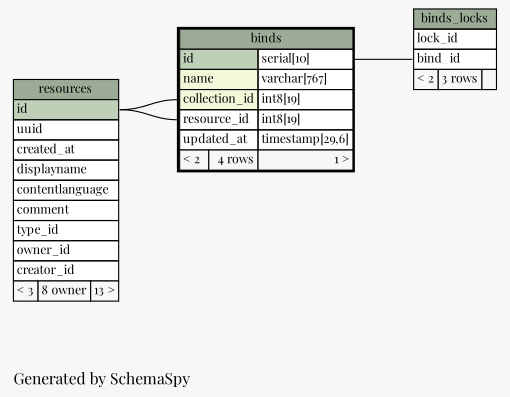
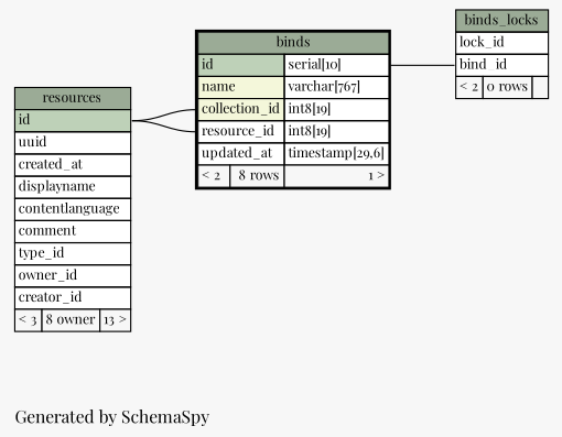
  digraph {
    bgcolor="#f7f7f7"
    fontname="Playfair Display"
    label="\nGenerated by SchemaSpy"
    labeljust=l
    rankdir=RL
    node [fontname="Playfair Display" fontsize=11 shape=plaintext]
    edge [arrowhead=none arrowsize=0.8 arrowtail=crowtee fontname="Playfair Display" headport="id:e"]
-   n1 [label=<     <TABLE BORDER="2" CELLBORDER="1" CELLSPACING="0" BGCOLOR="#ffffff">       <TR><TD PORT="binds.heading" COLSPAN="3" BGCOLOR="#9bab96" ALIGN="CENTER">binds</TD></TR>       <TR><TD PORT="id" COLSPAN="2" BGCOLOR="#bed1b8" ALIGN="LEFT">id</TD><TD PORT="id.type" ALIGN="LEFT">serial[10]</TD></TR>       <TR><TD PORT="name" COLSPAN="2" BGCOLOR="#f4f7da" ALIGN="LEFT">name</TD><TD PORT="name.type" ALIGN="LEFT">varchar[767]</TD></TR>       <TR><TD PORT="collection_id" COLSPAN="2" BGCOLOR="#f4f7da" ALIGN="LEFT">collection_id</TD><TD PORT="collection_id.type" ALIGN="LEFT">int8[19]</TD></TR>       <TR><TD PORT="resource_id" COLSPAN="2" ALIGN="LEFT">resource_id</TD><TD PORT="resource_id.type" ALIGN="LEFT">int8[19]</TD></TR>       <TR><TD PORT="updated_at" COLSPAN="2" ALIGN="LEFT">updated_at</TD><TD PORT="updated_at.type" ALIGN="LEFT">timestamp[29,6]</TD></TR>       <TR><TD ALIGN="LEFT" BGCOLOR="#f7f7f7">&lt; 2</TD><TD ALIGN="RIGHT" BGCOLOR="#f7f7f7">4 rows</TD><TD ALIGN="RIGHT" BGCOLOR="#f7f7f7">1 &gt;</TD></TR>     </TABLE>>]
+   n1 [label=<     <TABLE BORDER="2" CELLBORDER="1" CELLSPACING="0" BGCOLOR="#ffffff">       <TR><TD PORT="binds.heading" COLSPAN="3" BGCOLOR="#9bab96" ALIGN="CENTER">binds</TD></TR>       <TR><TD PORT="id" COLSPAN="2" BGCOLOR="#bed1b8" ALIGN="LEFT">id</TD><TD PORT="id.type" ALIGN="LEFT">serial[10]</TD></TR>       <TR><TD PORT="name" COLSPAN="2" BGCOLOR="#f4f7da" ALIGN="LEFT">name</TD><TD PORT="name.type" ALIGN="LEFT">varchar[767]</TD></TR>       <TR><TD PORT="collection_id" COLSPAN="2" BGCOLOR="#f4f7da" ALIGN="LEFT">collection_id</TD><TD PORT="collection_id.type" ALIGN="LEFT">int8[19]</TD></TR>       <TR><TD PORT="resource_id" COLSPAN="2" ALIGN="LEFT">resource_id</TD><TD PORT="resource_id.type" ALIGN="LEFT">int8[19]</TD></TR>       <TR><TD PORT="updated_at" COLSPAN="2" ALIGN="LEFT">updated_at</TD><TD PORT="updated_at.type" ALIGN="LEFT">timestamp[29,6]</TD></TR>       <TR><TD ALIGN="LEFT" BGCOLOR="#f7f7f7">&lt; 2</TD><TD ALIGN="RIGHT" BGCOLOR="#f7f7f7">8 rows</TD><TD ALIGN="RIGHT" BGCOLOR="#f7f7f7">1 &gt;</TD></TR>     </TABLE>>]
    n2 [label=<     <TABLE BORDER="0" CELLBORDER="1" CELLSPACING="0" BGCOLOR="#ffffff">       <TR><TD PORT="resources.heading" COLSPAN="3" BGCOLOR="#9bab96" ALIGN="CENTER">resources</TD></TR>       <TR><TD PORT="id" COLSPAN="3" BGCOLOR="#bed1b8" ALIGN="LEFT">id</TD></TR>       <TR><TD PORT="uuid" COLSPAN="3" ALIGN="LEFT">uuid</TD></TR>       <TR><TD PORT="created_at" COLSPAN="3" ALIGN="LEFT">created_at</TD></TR>       <TR><TD PORT="displayname" COLSPAN="3" ALIGN="LEFT">displayname</TD></TR>       <TR><TD PORT="contentlanguage" COLSPAN="3" ALIGN="LEFT">contentlanguage</TD></TR>       <TR><TD PORT="comment" COLSPAN="3" ALIGN="LEFT">comment</TD></TR>       <TR><TD PORT="type_id" COLSPAN="3" ALIGN="LEFT">type_id</TD></TR>       <TR><TD PORT="owner_id" COLSPAN="3" ALIGN="LEFT">owner_id</TD></TR>       <TR><TD PORT="creator_id" COLSPAN="3" ALIGN="LEFT">creator_id</TD></TR>       <TR><TD ALIGN="LEFT" BGCOLOR="#f7f7f7">&lt; 3</TD><TD ALIGN="RIGHT" BGCOLOR="#f7f7f7">8 owner</TD><TD ALIGN="RIGHT" BGCOLOR="#f7f7f7">13 &gt;</TD></TR>     </TABLE>>]
-   n3 [label=<     <TABLE BORDER="0" CELLBORDER="1" CELLSPACING="0" BGCOLOR="#ffffff">       <TR><TD PORT="binds_locks.heading" COLSPAN="3" BGCOLOR="#9bab96" ALIGN="CENTER">binds_locks</TD></TR>       <TR><TD PORT="lock_id" COLSPAN="3" ALIGN="LEFT">lock_id</TD></TR>       <TR><TD PORT="bind_id" COLSPAN="3" ALIGN="LEFT">bind_id</TD></TR>       <TR><TD ALIGN="LEFT" BGCOLOR="#f7f7f7">&lt; 2</TD><TD ALIGN="RIGHT" BGCOLOR="#f7f7f7">3 rows</TD><TD ALIGN="RIGHT" BGCOLOR="#f7f7f7">  </TD></TR>     </TABLE>>]
+   n3 [label=<     <TABLE BORDER="0" CELLBORDER="1" CELLSPACING="0" BGCOLOR="#ffffff">       <TR><TD PORT="binds_locks.heading" COLSPAN="3" BGCOLOR="#9bab96" ALIGN="CENTER">binds_locks</TD></TR>       <TR><TD PORT="lock_id" COLSPAN="3" ALIGN="LEFT">lock_id</TD></TR>       <TR><TD PORT="bind_id" COLSPAN="3" ALIGN="LEFT">bind_id</TD></TR>       <TR><TD ALIGN="LEFT" BGCOLOR="#f7f7f7">&lt; 2</TD><TD ALIGN="RIGHT" BGCOLOR="#f7f7f7">0 rows</TD><TD ALIGN="RIGHT" BGCOLOR="#f7f7f7">  </TD></TR>     </TABLE>>]
    n1 -> n2 [tailport="collection_id:w"]
    n1 -> n2 [tailport="resource_id:w"]
    n3 -> n1 [headport="id.type:e" tailport="bind_id:w"]
  }
